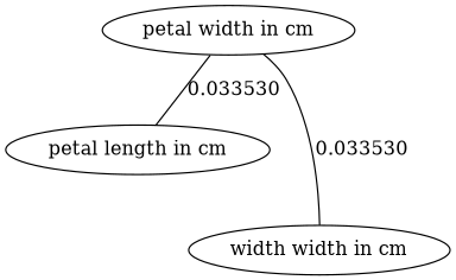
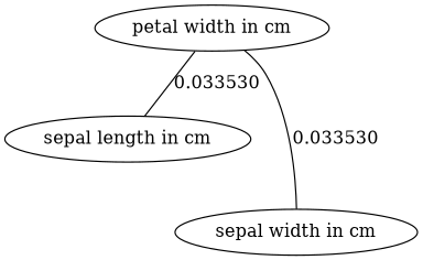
  graph {
-   n1 [label="petal length in cm"]
-   n2 [label="width width in cm"]
+   n1 [label="sepal length in cm"]
+   n2 [label="sepal width in cm"]
    n3 [label="petal width in cm"]
    n3 -- n1 [label=0.033530 minlen=1]
    n3 -- n2 [label=0.033530 minlen=2]
  }
